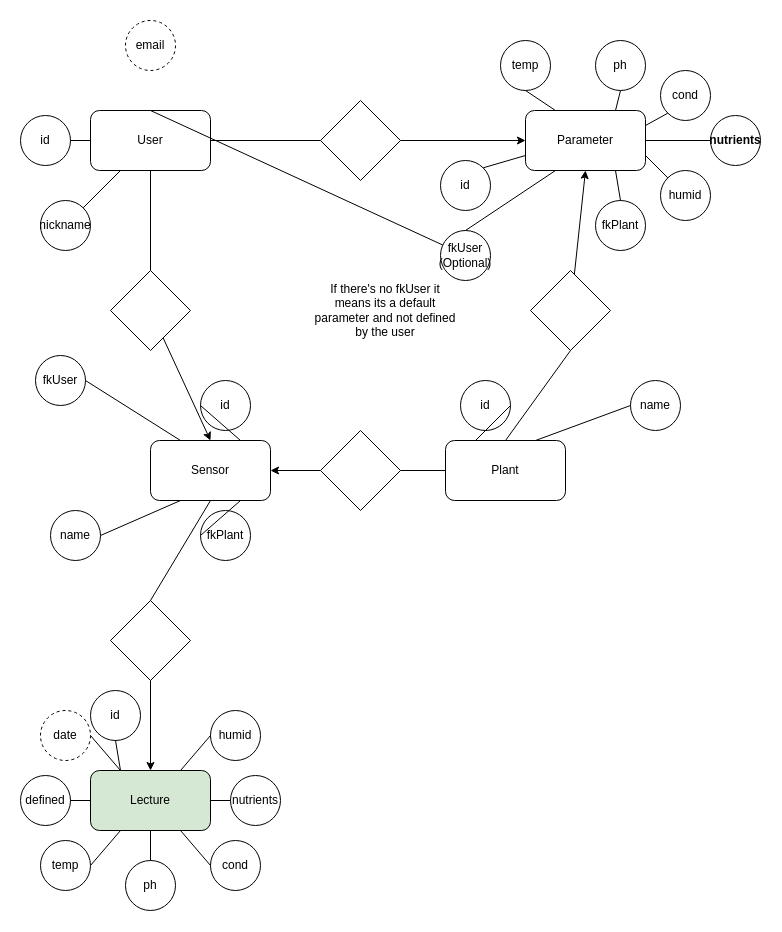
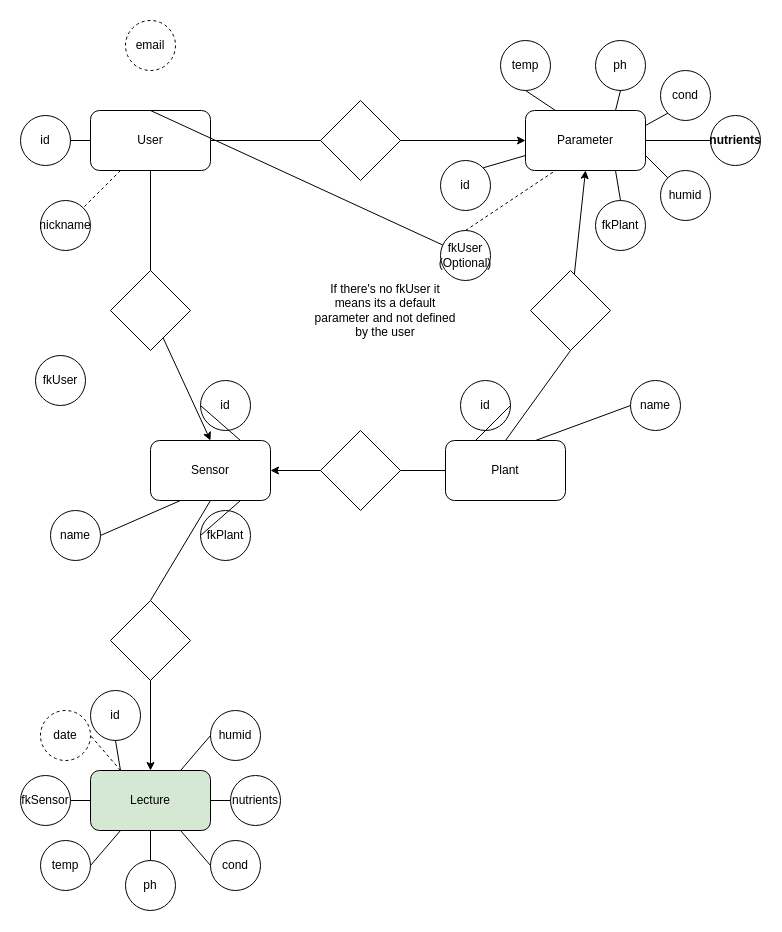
  <mxCell id="0" />
  <mxCell id="1" parent="0" />
  <mxCell id="2" value="User" style="rounded=1;whiteSpace=wrap;html=1;" parent="1" vertex="1"><mxGeometry x="90" y="110" width="120" height="60" as="geometry" /></mxCell>
  <mxCell id="3" value="Lecture" style="rounded=1;whiteSpace=wrap;html=1;fillColor=#d5e8d4;" parent="1" vertex="1"><mxGeometry x="90" y="770" width="120" height="60" as="geometry" /></mxCell>
  <mxCell id="4" value="Sensor" style="rounded=1;whiteSpace=wrap;html=1;" parent="1" vertex="1"><mxGeometry x="150" y="440" width="120" height="60" as="geometry" /></mxCell>
  <mxCell id="5" value="id" style="ellipse;whiteSpace=wrap;html=1;aspect=fixed;" parent="1" vertex="1"><mxGeometry y="115" width="50" height="50" as="geometry" x="20" /></mxCell>
  <mxCell id="6" value="nickname" style="ellipse;whiteSpace=wrap;html=1;aspect=fixed;" parent="1" vertex="1"><mxGeometry x="40" y="200" width="50" height="50" as="geometry" /></mxCell>
  <mxCell id="7" value="email" style="ellipse;whiteSpace=wrap;html=1;aspect=fixed;dashed=1;" parent="1" vertex="1"><mxGeometry x="125" width="50" height="50" as="geometry" y="20" /></mxCell>
  <mxCell id="8" value="name" style="ellipse;whiteSpace=wrap;html=1;aspect=fixed;" parent="1" vertex="1"><mxGeometry x="50" y="510" width="50" height="50" as="geometry" /></mxCell>
  <mxCell id="9" value="id" style="ellipse;whiteSpace=wrap;html=1;aspect=fixed;" parent="1" vertex="1"><mxGeometry x="200" y="380" width="50" height="50" as="geometry" /></mxCell>
- <mxCell id="10" value="defined" style="ellipse;whiteSpace=wrap;html=1;aspect=fixed;" parent="1" vertex="1"><mxGeometry y="775" width="50" height="50" as="geometry" x="20" /></mxCell>
+ <mxCell id="10" value="fkSensor" style="ellipse;whiteSpace=wrap;html=1;aspect=fixed;" parent="1" vertex="1"><mxGeometry y="775" width="50" height="50" as="geometry" x="20" /></mxCell>
  <mxCell id="11" value="fkUser" style="ellipse;whiteSpace=wrap;html=1;aspect=fixed;" parent="1" vertex="1"><mxGeometry x="35" y="355" width="50" height="50" as="geometry" /></mxCell>
  <mxCell id="12" value="date" style="ellipse;whiteSpace=wrap;html=1;aspect=fixed;dashed=1;" parent="1" vertex="1"><mxGeometry x="40" y="710" width="50" height="50" as="geometry" /></mxCell>
  <mxCell id="13" value="temp" style="ellipse;whiteSpace=wrap;html=1;aspect=fixed;" parent="1" vertex="1"><mxGeometry x="40" y="840" width="50" height="50" as="geometry" /></mxCell>
  <mxCell id="14" value="" style="endArrow=none;html=1;entryX=1;entryY=0.5;entryDx=0;entryDy=0;exitX=0.25;exitY=1;exitDx=0;exitDy=0;" parent="1" source="3" target="13" edge="1"><mxGeometry width="50" height="50" relative="1" as="geometry"><mxPoint x="210" y="980" as="sourcePoint" /><mxPoint x="260" y="930" as="targetPoint" /></mxGeometry></mxCell>
- <mxCell id="15" value="" style="endArrow=none;html=1;entryX=1;entryY=0.5;entryDx=0;entryDy=0;exitX=0.25;exitY=0;exitDx=0;exitDy=0;" parent="1" source="3" target="12" edge="1"><mxGeometry width="50" height="50" relative="1" as="geometry"><mxPoint x="190" y="780" as="sourcePoint" /><mxPoint x="205" y="760" as="targetPoint" /></mxGeometry></mxCell>
+ <mxCell id="15" value="" style="endArrow=none;html=1;entryX=1;entryY=0.5;entryDx=0;entryDy=0;exitX=0.25;exitY=0;exitDx=0;exitDy=0;dashed=1;" parent="1" source="3" target="12" edge="1"><mxGeometry width="50" height="50" relative="1" as="geometry"><mxPoint x="190" y="780" as="sourcePoint" /><mxPoint x="205" y="760" as="targetPoint" /></mxGeometry></mxCell>
  <mxCell id="16" value="" style="endArrow=none;html=1;entryX=1;entryY=0.5;entryDx=0;entryDy=0;exitX=0;exitY=0.5;exitDx=0;exitDy=0;" parent="1" source="3" target="10" edge="1"><mxGeometry width="50" height="50" relative="1" as="geometry"><mxPoint x="210" y="800" as="sourcePoint" /><mxPoint x="225" y="780" as="targetPoint" /></mxGeometry></mxCell>
  <mxCell id="17" value="" style="endArrow=none;html=1;exitX=0.5;exitY=0;exitDx=0;exitDy=0;" parent="1" source="2" target="52" edge="1"><mxGeometry width="50" height="50" relative="1" as="geometry"><mxPoint x="130" y="120" as="sourcePoint" /><mxPoint x="92.678" y="92.678" as="targetPoint" /></mxGeometry></mxCell>
- <mxCell id="18" value="" style="endArrow=none;html=1;entryX=1;entryY=0;entryDx=0;entryDy=0;exitX=0.25;exitY=1;exitDx=0;exitDy=0;" parent="1" source="2" target="6" edge="1"><mxGeometry width="50" height="50" relative="1" as="geometry"><mxPoint x="170" y="130" as="sourcePoint" /><mxPoint x="170" y="90" as="targetPoint" /></mxGeometry></mxCell>
+ <mxCell id="18" value="" style="endArrow=none;html=1;entryX=1;entryY=0;entryDx=0;entryDy=0;exitX=0.25;exitY=1;exitDx=0;exitDy=0;dashed=1;" parent="1" source="2" target="6" edge="1"><mxGeometry width="50" height="50" relative="1" as="geometry"><mxPoint x="170" y="130" as="sourcePoint" /><mxPoint x="170" y="90" as="targetPoint" /></mxGeometry></mxCell>
  <mxCell id="19" value="" style="endArrow=none;html=1;entryX=1;entryY=0.5;entryDx=0;entryDy=0;exitX=0;exitY=0.5;exitDx=0;exitDy=0;" parent="1" source="2" target="5" edge="1"><mxGeometry width="50" height="50" relative="1" as="geometry"><mxPoint x="180" y="140" as="sourcePoint" /><mxPoint x="180" y="100" as="targetPoint" /></mxGeometry></mxCell>
  <mxCell id="20" value="" style="endArrow=none;html=1;exitX=0.25;exitY=1;exitDx=0;exitDy=0;entryX=1;entryY=0.5;entryDx=0;entryDy=0;" parent="1" source="4" target="8" edge="1"><mxGeometry width="50" height="50" relative="1" as="geometry"><mxPoint x="640" y="530" as="sourcePoint" /><mxPoint x="655" y="560" as="targetPoint" /></mxGeometry></mxCell>
  <mxCell id="21" value="" style="endArrow=none;html=1;exitX=0.75;exitY=0;exitDx=0;exitDy=0;entryX=0;entryY=0.5;entryDx=0;entryDy=0;" parent="1" source="4" target="9" edge="1"><mxGeometry width="50" height="50" relative="1" as="geometry"><mxPoint x="190" y="510" as="sourcePoint" /><mxPoint x="205" y="550" as="targetPoint" /></mxGeometry></mxCell>
  <mxCell id="22" value="Plant" style="rounded=1;whiteSpace=wrap;html=1;" parent="1" vertex="1"><mxGeometry x="445" y="440" width="120" height="60" as="geometry" /></mxCell>
- <mxCell id="23" value="" style="endArrow=none;html=1;exitX=0.25;exitY=0;exitDx=0;exitDy=0;entryX=1;entryY=0.5;entryDx=0;entryDy=0;" parent="1" source="4" target="11" edge="1"><mxGeometry width="50" height="50" relative="1" as="geometry"><mxPoint x="130" y="510" as="sourcePoint" /><mxPoint x="115" y="550" as="targetPoint" /></mxGeometry></mxCell>
  <mxCell id="24" style="edgeStyle=none;html=1;entryX=0.5;entryY=0;entryDx=0;entryDy=0;" parent="1" source="25" target="4" edge="1"><mxGeometry relative="1" as="geometry" /></mxCell>
  <mxCell id="25" value="" style="rhombus;whiteSpace=wrap;html=1;" parent="1" vertex="1"><mxGeometry x="110" y="270" width="80" height="80" as="geometry" /></mxCell>
  <mxCell id="26" style="edgeStyle=none;html=1;entryX=0.5;entryY=0;entryDx=0;entryDy=0;" parent="1" source="27" target="3" edge="1"><mxGeometry relative="1" as="geometry" /></mxCell>
  <mxCell id="27" value="" style="rhombus;whiteSpace=wrap;html=1;" parent="1" vertex="1"><mxGeometry x="110" y="600" width="80" height="80" as="geometry" /></mxCell>
  <mxCell id="28" style="edgeStyle=none;html=1;entryX=1;entryY=0.5;entryDx=0;entryDy=0;" parent="1" source="29" target="4" edge="1"><mxGeometry relative="1" as="geometry" /></mxCell>
  <mxCell id="29" value="" style="rhombus;whiteSpace=wrap;html=1;" parent="1" vertex="1"><mxGeometry x="320" y="430" width="80" height="80" as="geometry" /></mxCell>
  <mxCell id="30" value="" style="endArrow=none;html=1;exitX=0.5;exitY=0;exitDx=0;exitDy=0;entryX=0.5;entryY=1;entryDx=0;entryDy=0;" parent="1" source="27" target="4" edge="1"><mxGeometry width="50" height="50" relative="1" as="geometry"><mxPoint x="190" y="520" as="sourcePoint" /><mxPoint x="240" y="470" as="targetPoint" /></mxGeometry></mxCell>
  <mxCell id="31" value="" style="endArrow=none;html=1;exitX=1;exitY=0.5;exitDx=0;exitDy=0;entryX=0;entryY=0.5;entryDx=0;entryDy=0;" parent="1" source="29" target="22" edge="1"><mxGeometry width="50" height="50" relative="1" as="geometry"><mxPoint x="160" y="610" as="sourcePoint" /><mxPoint x="160" y="510" as="targetPoint" /></mxGeometry></mxCell>
  <mxCell id="32" value="" style="endArrow=none;html=1;exitX=0.5;exitY=0;exitDx=0;exitDy=0;entryX=0.5;entryY=1;entryDx=0;entryDy=0;" parent="1" source="25" target="2" edge="1"><mxGeometry width="50" height="50" relative="1" as="geometry"><mxPoint x="580" y="610" as="sourcePoint" /><mxPoint x="580" y="510" as="targetPoint" /></mxGeometry></mxCell>
  <mxCell id="33" value="Parameter" style="rounded=1;whiteSpace=wrap;html=1;" parent="1" vertex="1"><mxGeometry x="525" y="110" width="120" height="60" as="geometry" /></mxCell>
  <mxCell id="34" style="edgeStyle=none;html=1;entryX=0.5;entryY=1;entryDx=0;entryDy=0;" parent="1" source="35" target="33" edge="1"><mxGeometry relative="1" as="geometry" /></mxCell>
  <mxCell id="35" value="" style="rhombus;whiteSpace=wrap;html=1;" parent="1" vertex="1"><mxGeometry x="530" y="270" width="80" height="80" as="geometry" /></mxCell>
  <mxCell id="36" style="edgeStyle=none;html=1;entryX=0;entryY=0.5;entryDx=0;entryDy=0;" parent="1" source="37" target="33" edge="1"><mxGeometry relative="1" as="geometry" /></mxCell>
  <mxCell id="37" value="" style="rhombus;whiteSpace=wrap;html=1;" parent="1" vertex="1"><mxGeometry x="320" y="100" width="80" height="80" as="geometry" /></mxCell>
  <mxCell id="38" value="" style="endArrow=none;html=1;exitX=1;exitY=0.5;exitDx=0;exitDy=0;entryX=0;entryY=0.5;entryDx=0;entryDy=0;" parent="1" source="2" target="37" edge="1"><mxGeometry width="50" height="50" relative="1" as="geometry"><mxPoint x="160" y="280" as="sourcePoint" /><mxPoint x="160" y="180" as="targetPoint" /></mxGeometry></mxCell>
  <mxCell id="39" value="" style="endArrow=none;html=1;exitX=0.5;exitY=1;exitDx=0;exitDy=0;entryX=0.5;entryY=0;entryDx=0;entryDy=0;" parent="1" source="35" target="22" edge="1"><mxGeometry width="50" height="50" relative="1" as="geometry"><mxPoint x="170" y="290" as="sourcePoint" /><mxPoint x="170" y="190" as="targetPoint" /></mxGeometry></mxCell>
  <mxCell id="40" value="fkPlant" style="ellipse;whiteSpace=wrap;html=1;aspect=fixed;" parent="1" vertex="1"><mxGeometry x="200" y="510" width="50" height="50" as="geometry" /></mxCell>
  <mxCell id="41" value="" style="endArrow=none;html=1;exitX=0.75;exitY=1;exitDx=0;exitDy=0;entryX=0;entryY=0.5;entryDx=0;entryDy=0;" parent="1" source="4" target="40" edge="1"><mxGeometry width="50" height="50" relative="1" as="geometry"><mxPoint x="130" y="510" as="sourcePoint" /><mxPoint x="100" y="545" as="targetPoint" /></mxGeometry></mxCell>
  <mxCell id="42" value="id" style="ellipse;whiteSpace=wrap;html=1;aspect=fixed;" parent="1" vertex="1"><mxGeometry x="460" y="380" width="50" height="50" as="geometry" /></mxCell>
  <mxCell id="43" value="name" style="ellipse;whiteSpace=wrap;html=1;aspect=fixed;" parent="1" vertex="1"><mxGeometry x="630" y="380" width="50" height="50" as="geometry" /></mxCell>
  <mxCell id="44" value="" style="endArrow=none;html=1;exitX=1;exitY=0.5;exitDx=0;exitDy=0;entryX=0.25;entryY=0;entryDx=0;entryDy=0;" parent="1" source="42" target="22" edge="1"><mxGeometry width="50" height="50" relative="1" as="geometry"><mxPoint x="190" y="510" as="sourcePoint" /><mxPoint x="210" y="545" as="targetPoint" /></mxGeometry></mxCell>
  <mxCell id="45" value="" style="endArrow=none;html=1;exitX=0;exitY=0.5;exitDx=0;exitDy=0;entryX=0.75;entryY=0;entryDx=0;entryDy=0;" parent="1" source="43" target="22" edge="1"><mxGeometry width="50" height="50" relative="1" as="geometry"><mxPoint x="520" y="415" as="sourcePoint" /><mxPoint x="550" y="450" as="targetPoint" /></mxGeometry></mxCell>
  <mxCell id="46" value="id" style="ellipse;whiteSpace=wrap;html=1;aspect=fixed;" parent="1" vertex="1"><mxGeometry x="440" y="160" width="50" height="50" as="geometry" /></mxCell>
  <mxCell id="47" value="temp" style="ellipse;whiteSpace=wrap;html=1;aspect=fixed;" parent="1" vertex="1"><mxGeometry x="500" y="40" width="50" height="50" as="geometry" /></mxCell>
  <mxCell id="48" value="ph" style="ellipse;whiteSpace=wrap;html=1;aspect=fixed;" parent="1" vertex="1"><mxGeometry x="595" y="40" width="50" height="50" as="geometry" /></mxCell>
  <mxCell id="49" value="cond" style="ellipse;whiteSpace=wrap;html=1;aspect=fixed;" parent="1" vertex="1"><mxGeometry x="660" y="70" width="50" height="50" as="geometry" /></mxCell>
  <mxCell id="50" value="nutrients" style="ellipse;whiteSpace=wrap;html=1;aspect=fixed;fontStyle=1" parent="1" vertex="1"><mxGeometry x="710" y="115" width="50" height="50" as="geometry" /></mxCell>
  <mxCell id="51" value="fkPlant" style="ellipse;whiteSpace=wrap;html=1;aspect=fixed;" parent="1" vertex="1"><mxGeometry x="595" y="200" width="50" height="50" as="geometry" /></mxCell>
  <mxCell id="52" value="fkUser&lt;br&gt;(Optional)" style="ellipse;whiteSpace=wrap;html=1;aspect=fixed;" parent="1" vertex="1"><mxGeometry x="440" y="230" width="50" height="50" as="geometry" /></mxCell>
  <mxCell id="53" value="humid" style="ellipse;whiteSpace=wrap;html=1;aspect=fixed;" parent="1" vertex="1"><mxGeometry x="660" y="170" width="50" height="50" as="geometry" /></mxCell>
  <mxCell id="54" value="" style="endArrow=none;html=1;exitX=0.5;exitY=1;exitDx=0;exitDy=0;entryX=0.25;entryY=0;entryDx=0;entryDy=0;" parent="1" source="47" target="33" edge="1"><mxGeometry width="50" height="50" relative="1" as="geometry"><mxPoint x="220" y="150" as="sourcePoint" /><mxPoint x="330" y="150" as="targetPoint" /></mxGeometry></mxCell>
  <mxCell id="55" value="" style="endArrow=none;html=1;exitX=0.5;exitY=1;exitDx=0;exitDy=0;entryX=0.75;entryY=0;entryDx=0;entryDy=0;" parent="1" source="48" target="33" edge="1"><mxGeometry width="50" height="50" relative="1" as="geometry"><mxPoint x="535" y="100" as="sourcePoint" /><mxPoint x="550" y="120" as="targetPoint" /></mxGeometry></mxCell>
  <mxCell id="56" value="" style="endArrow=none;html=1;exitX=0;exitY=1;exitDx=0;exitDy=0;entryX=1;entryY=0.25;entryDx=0;entryDy=0;" parent="1" source="49" target="33" edge="1"><mxGeometry width="50" height="50" relative="1" as="geometry"><mxPoint x="630" y="100" as="sourcePoint" /><mxPoint x="610" y="120" as="targetPoint" /></mxGeometry></mxCell>
  <mxCell id="57" value="" style="endArrow=none;html=1;exitX=0;exitY=0.5;exitDx=0;exitDy=0;entryX=1;entryY=0.5;entryDx=0;entryDy=0;" parent="1" source="50" target="33" edge="1"><mxGeometry width="50" height="50" relative="1" as="geometry"><mxPoint x="677.322" y="122.678" as="sourcePoint" /><mxPoint x="640" y="135" as="targetPoint" /></mxGeometry></mxCell>
  <mxCell id="58" value="" style="endArrow=none;html=1;exitX=0;exitY=0;exitDx=0;exitDy=0;entryX=1;entryY=0.75;entryDx=0;entryDy=0;" parent="1" source="53" target="33" edge="1"><mxGeometry width="50" height="50" relative="1" as="geometry"><mxPoint x="720" y="150" as="sourcePoint" /><mxPoint x="640" y="150" as="targetPoint" /></mxGeometry></mxCell>
  <mxCell id="59" value="" style="endArrow=none;html=1;exitX=0.5;exitY=0;exitDx=0;exitDy=0;entryX=0.75;entryY=1;entryDx=0;entryDy=0;" parent="1" source="51" target="33" edge="1"><mxGeometry width="50" height="50" relative="1" as="geometry"><mxPoint x="677.322" y="177.322" as="sourcePoint" /><mxPoint x="640" y="165" as="targetPoint" /></mxGeometry></mxCell>
- <mxCell id="60" value="" style="endArrow=none;html=1;exitX=0.5;exitY=0;exitDx=0;exitDy=0;entryX=0.25;entryY=1;entryDx=0;entryDy=0;" parent="1" source="52" target="33" edge="1"><mxGeometry width="50" height="50" relative="1" as="geometry"><mxPoint x="630" y="210" as="sourcePoint" /><mxPoint x="610" y="180" as="targetPoint" /></mxGeometry></mxCell>
+ <mxCell id="60" value="" style="endArrow=none;html=1;exitX=0.5;exitY=0;exitDx=0;exitDy=0;entryX=0.25;entryY=1;entryDx=0;entryDy=0;dashed=1;" parent="1" source="52" target="33" edge="1"><mxGeometry width="50" height="50" relative="1" as="geometry"><mxPoint x="630" y="210" as="sourcePoint" /><mxPoint x="610" y="180" as="targetPoint" /></mxGeometry></mxCell>
  <mxCell id="61" value="" style="endArrow=none;html=1;exitX=0;exitY=0.75;exitDx=0;exitDy=0;entryX=1;entryY=0;entryDx=0;entryDy=0;" parent="1" source="33" target="46" edge="1"><mxGeometry width="50" height="50" relative="1" as="geometry"><mxPoint x="535" y="210" as="sourcePoint" /><mxPoint x="550" y="180" as="targetPoint" /></mxGeometry></mxCell>
  <mxCell id="62" value="humid" style="ellipse;whiteSpace=wrap;html=1;aspect=fixed;" parent="1" vertex="1"><mxGeometry x="210" y="710" width="50" height="50" as="geometry" /></mxCell>
  <mxCell id="63" value="nutrients" style="ellipse;whiteSpace=wrap;html=1;aspect=fixed;" parent="1" vertex="1"><mxGeometry x="230" y="775" width="50" height="50" as="geometry" /></mxCell>
  <mxCell id="64" value="cond" style="ellipse;whiteSpace=wrap;html=1;aspect=fixed;" parent="1" vertex="1"><mxGeometry x="210" y="840" width="50" height="50" as="geometry" /></mxCell>
  <mxCell id="65" value="ph" style="ellipse;whiteSpace=wrap;html=1;aspect=fixed;" parent="1" vertex="1"><mxGeometry x="125" y="860" width="50" height="50" as="geometry" /></mxCell>
  <mxCell id="66" value="" style="endArrow=none;html=1;entryX=0;entryY=0.5;entryDx=0;entryDy=0;exitX=0.75;exitY=0;exitDx=0;exitDy=0;" parent="1" source="3" target="62" edge="1"><mxGeometry width="50" height="50" relative="1" as="geometry"><mxPoint x="130" y="780" as="sourcePoint" /><mxPoint x="100" y="745" as="targetPoint" /></mxGeometry></mxCell>
  <mxCell id="67" value="" style="endArrow=none;html=1;entryX=0;entryY=0.5;entryDx=0;entryDy=0;exitX=1;exitY=0.5;exitDx=0;exitDy=0;" parent="1" source="3" target="63" edge="1"><mxGeometry width="50" height="50" relative="1" as="geometry"><mxPoint x="190" y="780" as="sourcePoint" /><mxPoint x="220" y="745" as="targetPoint" /></mxGeometry></mxCell>
  <mxCell id="68" value="" style="endArrow=none;html=1;entryX=0;entryY=0.5;entryDx=0;entryDy=0;exitX=0.75;exitY=1;exitDx=0;exitDy=0;" parent="1" source="3" target="64" edge="1"><mxGeometry width="50" height="50" relative="1" as="geometry"><mxPoint x="220" y="810" as="sourcePoint" /><mxPoint x="240" y="810" as="targetPoint" /></mxGeometry></mxCell>
  <mxCell id="69" value="" style="endArrow=none;html=1;entryX=0.5;entryY=0;entryDx=0;entryDy=0;exitX=0.5;exitY=1;exitDx=0;exitDy=0;" parent="1" source="3" target="65" edge="1"><mxGeometry width="50" height="50" relative="1" as="geometry"><mxPoint x="190" y="840" as="sourcePoint" /><mxPoint x="220" y="875" as="targetPoint" /></mxGeometry></mxCell>
  <mxCell id="70" value="id" style="ellipse;whiteSpace=wrap;html=1;aspect=fixed;" parent="1" vertex="1"><mxGeometry x="90" y="690" width="50" height="50" as="geometry" /></mxCell>
  <mxCell id="71" value="" style="endArrow=none;html=1;entryX=0.5;entryY=1;entryDx=0;entryDy=0;exitX=0.25;exitY=0;exitDx=0;exitDy=0;" parent="1" source="3" target="70" edge="1"><mxGeometry width="50" height="50" relative="1" as="geometry"><mxPoint x="190" y="780" as="sourcePoint" /><mxPoint x="220" y="745" as="targetPoint" /></mxGeometry></mxCell>
  <mxCell id="72" value="If there's no fkUser it means its a default parameter and not defined by the user" style="text;html=1;strokeColor=none;fillColor=none;align=center;verticalAlign=middle;whiteSpace=wrap;rounded=0;" vertex="1" parent="1"><mxGeometry x="310" y="270" width="150" height="80" as="geometry" /></mxCell>
